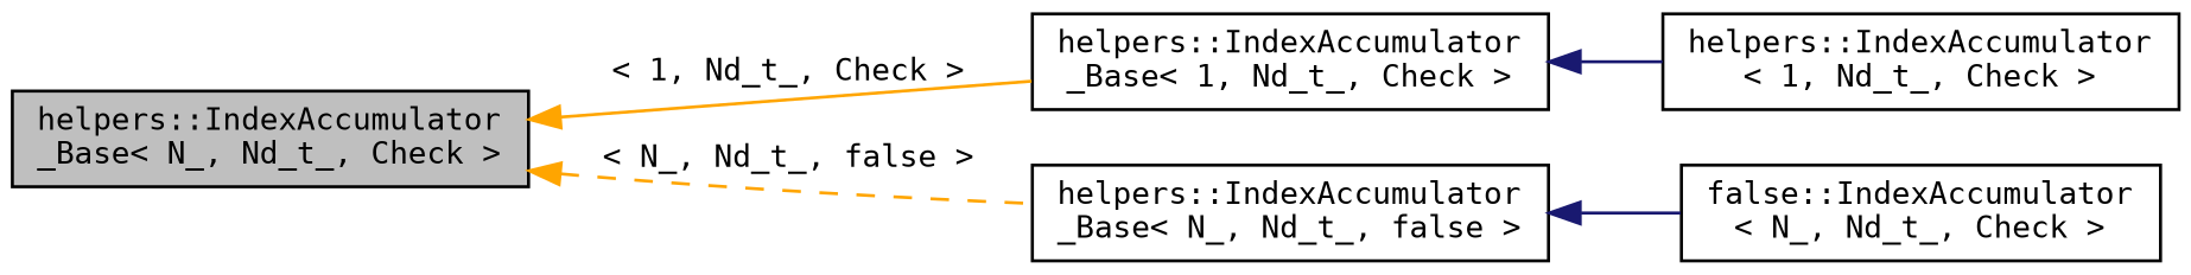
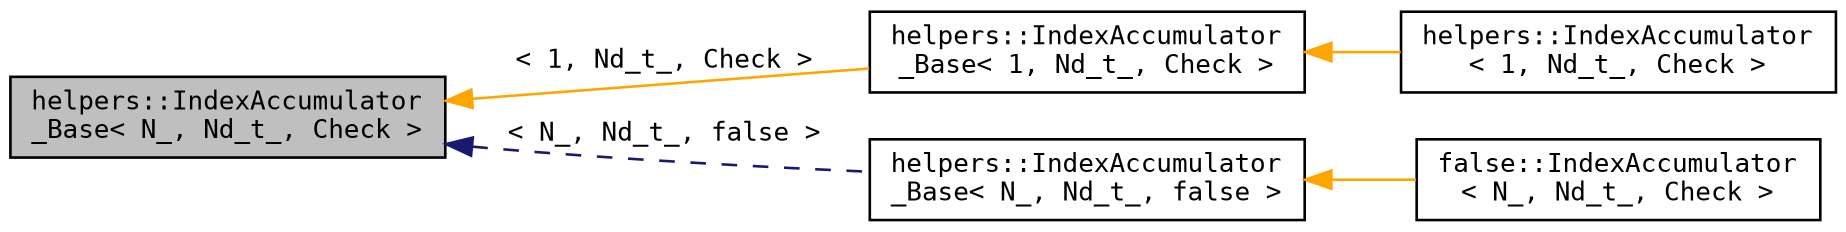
  digraph {
    fontname="DejaVu Sans Mono"
    rankdir=LR
    node [color=black fillcolor=white fontname="DejaVu Sans Mono" fontsize=10 shape=record style=filled]
    edge [color=orange dir=back fontname="DejaVu Sans Mono" fontsize=10 labelfontname=Helvetica labelfontsize=10 style=solid]
    n1 [fillcolor=grey75 fontcolor=black height=0.2 label="helpers::IndexAccumulator\l_Base\< N_, Nd_t_, Check \>" width=0.4]
    n2 [height=0.2 label="helpers::IndexAccumulator\l_Base\< 1, Nd_t_, Check \>" width=0.4]
    n3 [height=0.2 label="helpers::IndexAccumulator\l_Base\< N_, Nd_t_, false \>" width=0.4]
    n4 [height=0.2 label="helpers::IndexAccumulator\l\< 1, Nd_t_, Check \>" width=0.4]
    n5 [height=0.2 label="false::IndexAccumulator\l\< N_, Nd_t_, Check \>" width=0.4]
    n1 -> n2 [label=" \< 1, Nd_t_, Check \>"]
-   n1 -> n3 [label=" \< N_, Nd_t_, false \>" style=dashed]
-   n2 -> n4 [color=midnightblue]
-   n3 -> n5 [color=midnightblue]
+   n1 -> n3 [color=midnightblue label=" \< N_, Nd_t_, false \>" style=dashed]
+   n2 -> n4
+   n3 -> n5
  }
